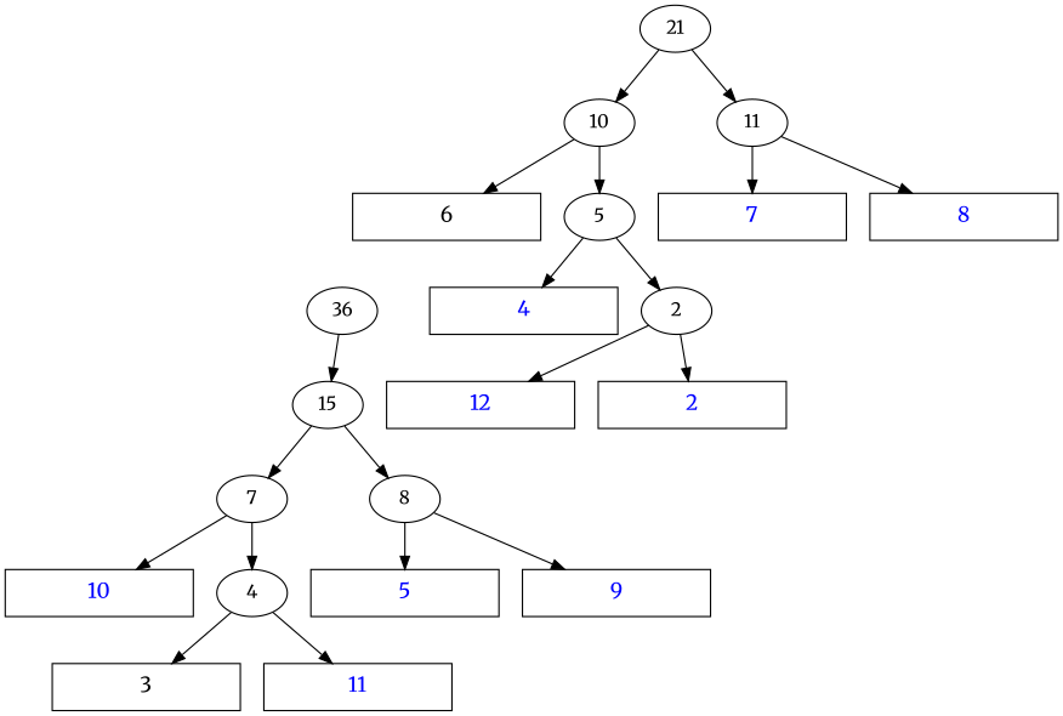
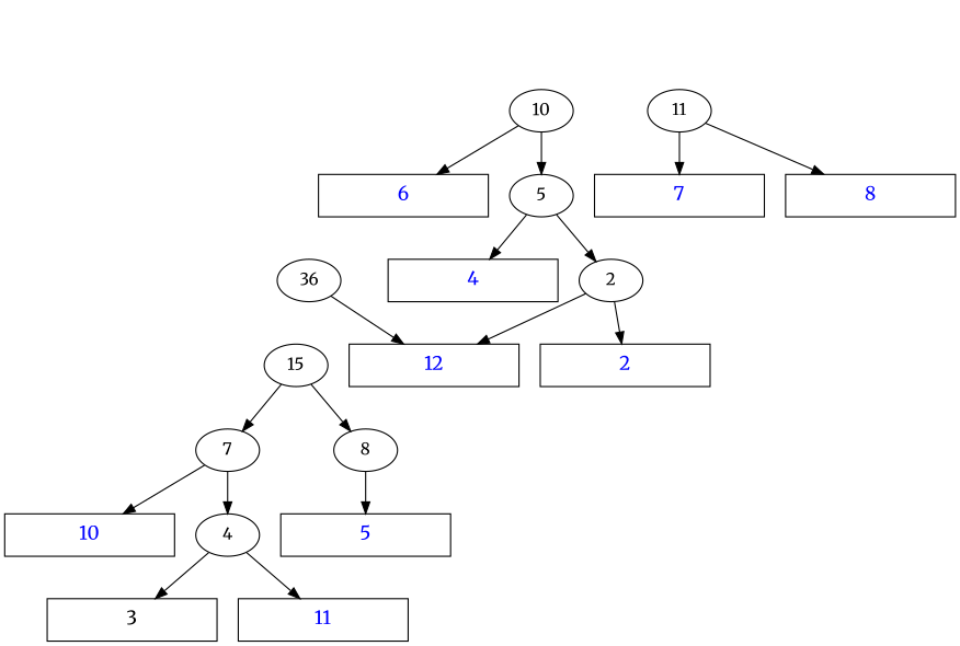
  digraph {
    fontname=Merriweather
    node [fontname=Merriweather fontsize=16 shape=box]
    edge [fontname=Merriweather]
    n1 [fontcolor=blue label=2 width=2]
    n2 [fontcolor=black label=3 width=2]
    n3 [fontcolor=blue label=4 width=2]
    n4 [fontcolor=blue label=5 width=2]
-   n5 [fontcolor=black label=6 width=2]
+   n5 [fontcolor=blue label=6 width=2]
    n6 [fontcolor=blue label=7 width=2]
    n7 [fontcolor=blue label=8 width=2]
-   n8 [fontcolor=blue label=9 width=2]
    n9 [fontcolor=blue label=10 width=2]
    n10 [fontcolor=blue label=11 width=2]
    n11 [fontcolor=blue label=12 width=2]
    n12 [label=2 fontsize="" shape=""]
    n13 [label=5 fontsize="" shape=""]
    n14 [label=10 fontsize="" shape=""]
    n15 [label=11 fontsize="" shape=""]
-   n16 [label=21 fontsize="" shape=""]
    n17 [label=4 fontsize="" shape=""]
    n18 [label=7 fontsize="" shape=""]
    n19 [label=8 fontsize="" shape=""]
    n20 [label=15 fontsize="" shape=""]
    n21 [label=36 fontsize="" shape=""]
    n12 -> n1
    n12 -> n11
    n13 -> n3
    n13 -> n12
    n14 -> n5
    n14 -> n13
    n15 -> n6
    n15 -> n7
-   n16 -> n14
-   n16 -> n15
    n17 -> n2
    n17 -> n10
    n18 -> n9
    n18 -> n17
    n19 -> n4
-   n19 -> n8
    n20 -> n18
    n20 -> n19
-   n21 -> n20
+   n21 -> n11
  }
